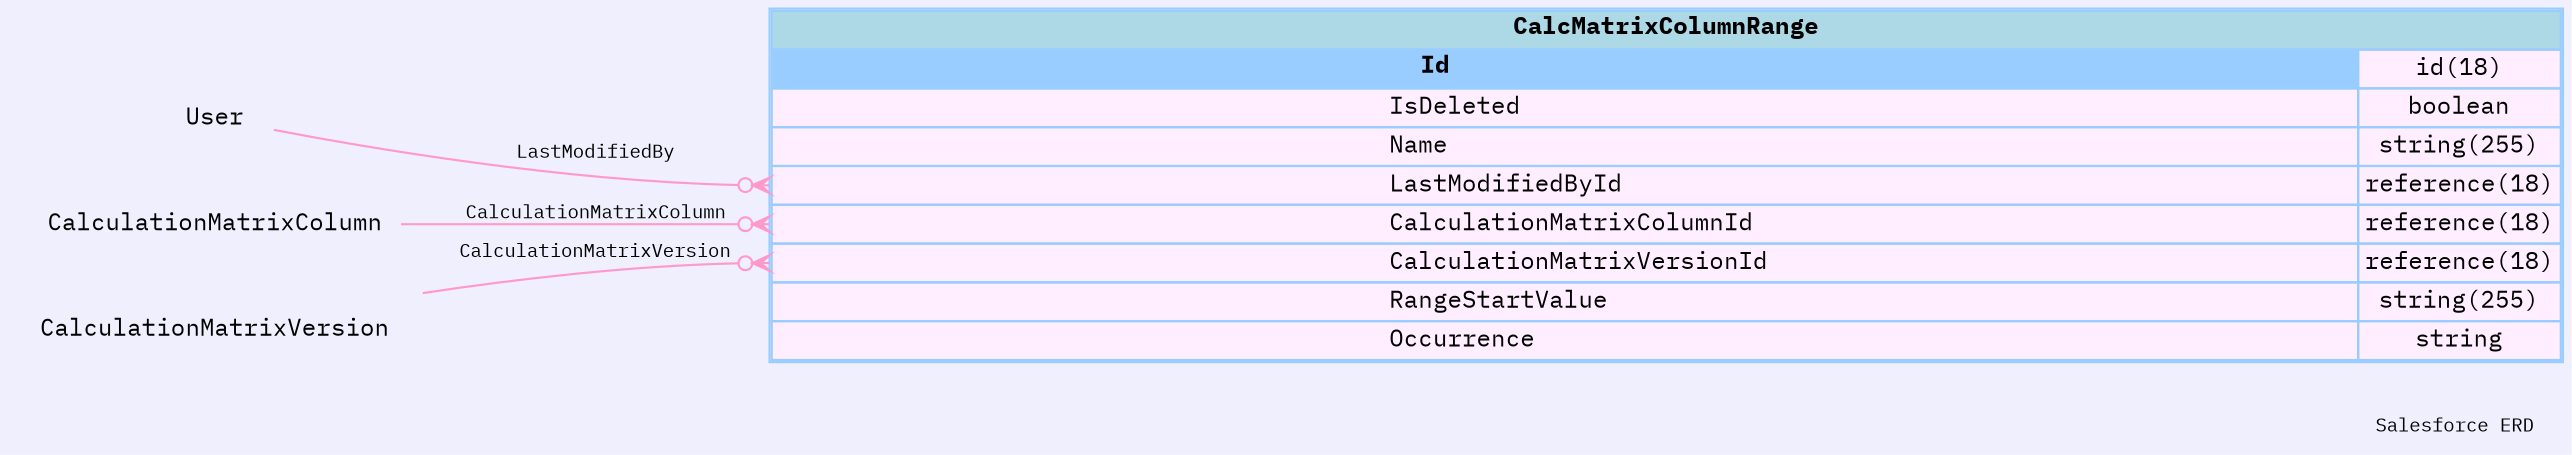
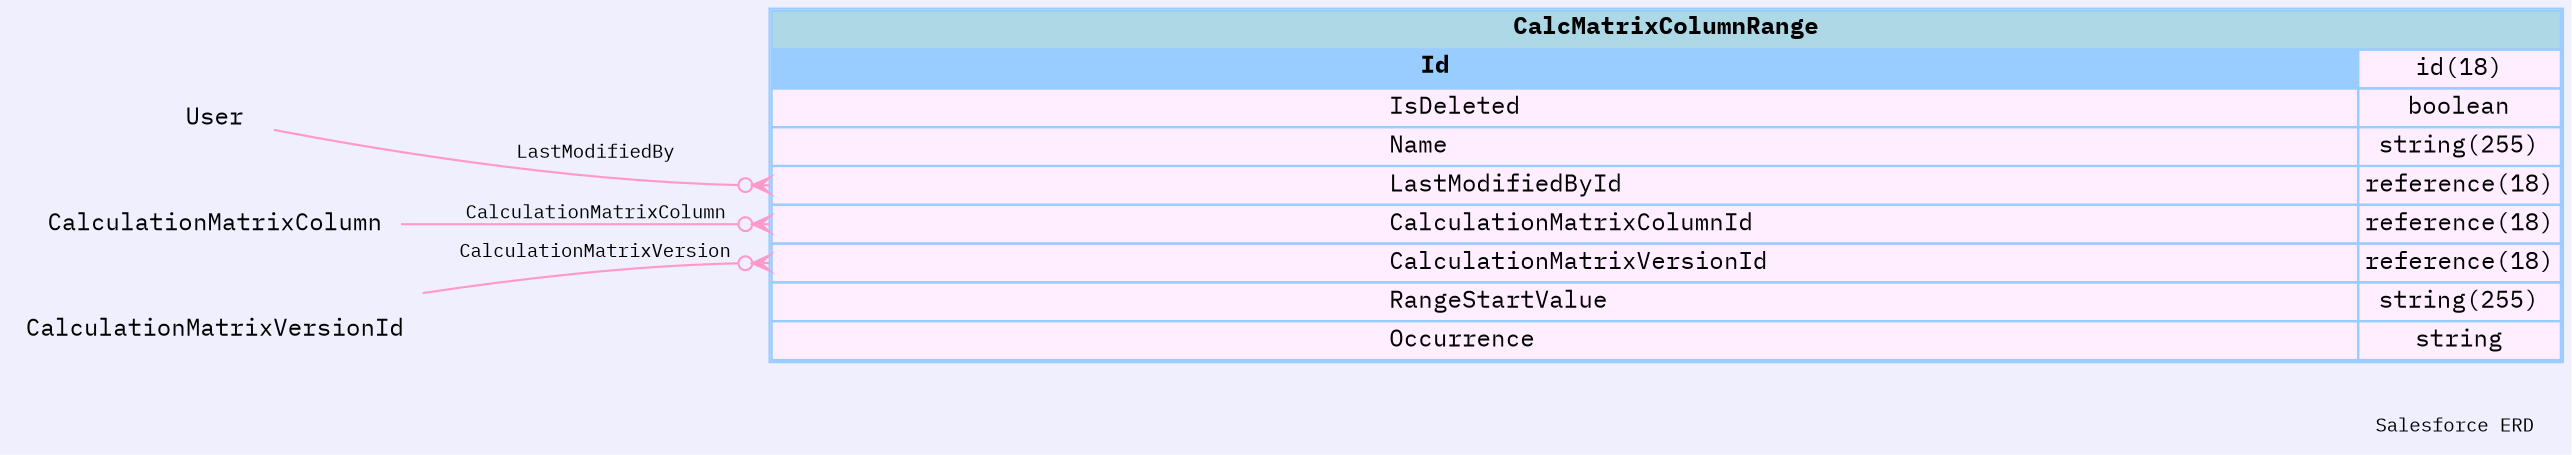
  digraph {
    bgcolor="#efeffd"
    fontname="IBM Plex Mono"
    fontsize=9
    label="Salesforce ERD "
    labeljust=r
    nodesep=0.18
    rankdir=RL
    ranksep=0.46
    node [color="#99ccff" fontname="IBM Plex Mono" fontsize=11 shape=plaintext]
    edge [arrowhead=none arrowsize=0.8 arrowtail=crowodot color="#ff99cc" dir=back fontname="IBM Plex Mono" fontsize=9 headport="Id:e"]
    n1 [label=<                 <table border="1" cellborder="1" cellspacing="0" bgcolor="#ffeeff" >                      <tr><td colspan="3" bgcolor="lightblue"><b>CalcMatrixColumnRange</b></td></tr>              <tr>                                         <td  bgcolor="#99ccff" port="Id" align="left">                                            <b>Id</b>                                         </td><td>id(18)</td></tr> <tr>                                          <td port="IsDeleted" align="left">                                          IsDeleted                                        </td><td>boolean</td></tr> <tr>                                          <td port="Name" align="left">                                          Name                                        </td><td>string(255)</td></tr> <tr>                                          <td port="LastModifiedById" align="left">                                          LastModifiedById                                        </td><td>reference(18)</td></tr> <tr>                                          <td port="CalculationMatrixColumnId" align="left">                                          CalculationMatrixColumnId                                        </td><td>reference(18)</td></tr> <tr>                                          <td port="CalculationMatrixVersionId" align="left">                                          CalculationMatrixVersionId                                        </td><td>reference(18)</td></tr> <tr>                                          <td port="RangeStartValue" align="left">                                          RangeStartValue                                        </td><td>string(255)</td></tr> <tr>                                          <td port="Occurrence" align="left">                                          Occurrence                                        </td><td>string</td></tr>                             </table>                 > margin=0 shape=none]
    User
    CalculationMatrixColumn
-   CalculationMatrixVersion
+   CalculationMatrixVersion [label=CalculationMatrixVersionId]
    n1 -> User [label=LastModifiedBy tailport="LastModifiedById:w"]
    n1 -> CalculationMatrixColumn [label=CalculationMatrixColumn tailport="CalculationMatrixColumnId:w"]
    n1 -> CalculationMatrixVersion [label=CalculationMatrixVersion tailport="CalculationMatrixVersionId:w"]
  }
